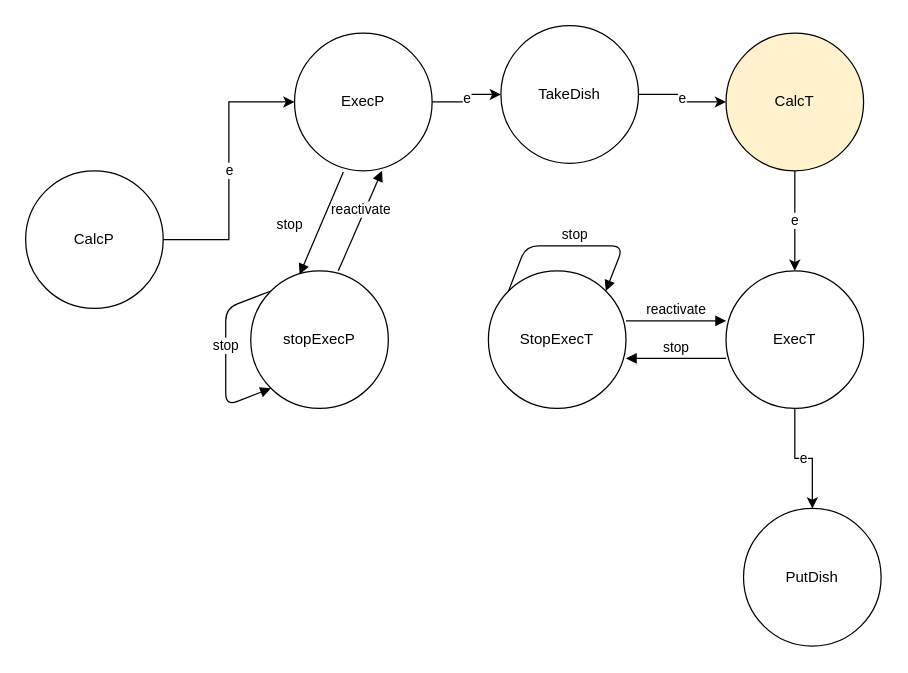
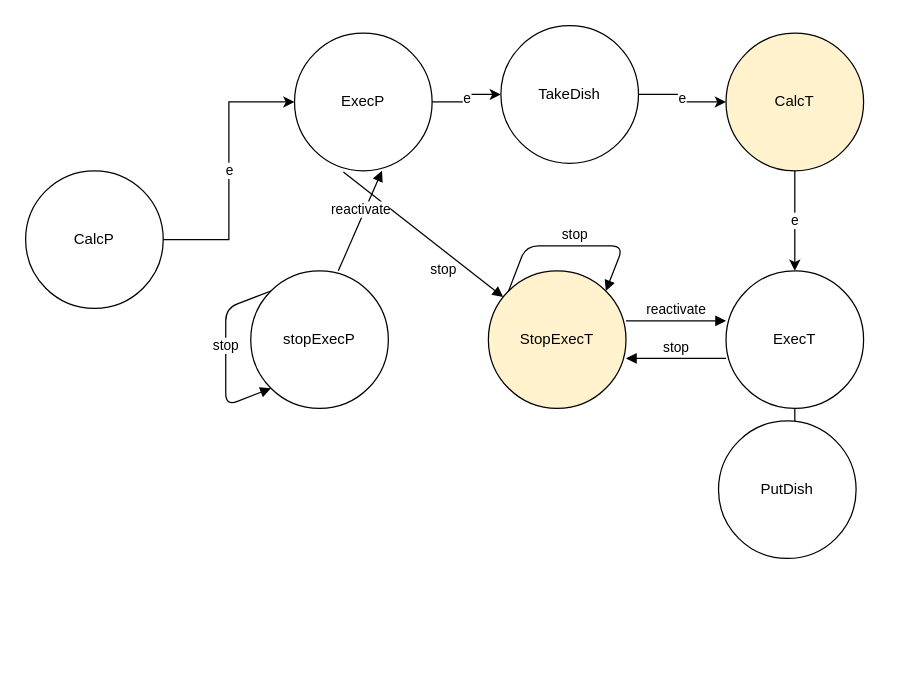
  <mxCell id="0" />
  <mxCell id="1" parent="0" />
  <mxCell id="2" value="e" style="edgeStyle=orthogonalEdgeStyle;rounded=0;orthogonalLoop=1;jettySize=auto;html=1;" edge="1" parent="1" source="3" target="5"><mxGeometry relative="1" as="geometry" /></mxCell>
  <mxCell id="3" value="CalcP" style="ellipse;whiteSpace=wrap;html=1;" vertex="1" parent="1"><mxGeometry x="20" y="136" width="110" height="110" as="geometry" /></mxCell>
  <mxCell id="4" value="e" style="edgeStyle=orthogonalEdgeStyle;rounded=0;orthogonalLoop=1;jettySize=auto;html=1;" edge="1" parent="1" source="5" target="7"><mxGeometry relative="1" as="geometry" /></mxCell>
  <mxCell id="5" value="ExecP" style="ellipse;whiteSpace=wrap;html=1;" vertex="1" parent="1"><mxGeometry x="235" y="26" width="110" height="110" as="geometry" /></mxCell>
  <mxCell id="6" value="e" style="edgeStyle=orthogonalEdgeStyle;rounded=0;orthogonalLoop=1;jettySize=auto;html=1;" edge="1" parent="1" source="7" target="9"><mxGeometry relative="1" as="geometry" /></mxCell>
  <mxCell id="7" value="TakeDish" style="ellipse;whiteSpace=wrap;html=1;" vertex="1" parent="1"><mxGeometry x="400" y="20" width="110" height="110" as="geometry" /></mxCell>
  <mxCell id="8" value="e" style="edgeStyle=orthogonalEdgeStyle;rounded=0;orthogonalLoop=1;jettySize=auto;html=1;" edge="1" parent="1" source="9" target="11"><mxGeometry relative="1" as="geometry" /></mxCell>
  <mxCell id="9" value="CalcT" style="ellipse;whiteSpace=wrap;html=1;fillColor=#fff2cc;" vertex="1" parent="1"><mxGeometry x="580" y="26" width="110" height="110" as="geometry" /></mxCell>
  <mxCell id="10" value="e" style="edgeStyle=orthogonalEdgeStyle;rounded=0;orthogonalLoop=1;jettySize=auto;html=1;" edge="1" parent="1" source="11" target="13"><mxGeometry relative="1" as="geometry" /></mxCell>
  <mxCell id="11" value="ExecT" style="ellipse;whiteSpace=wrap;html=1;" vertex="1" parent="1"><mxGeometry x="580" y="216" width="110" height="110" as="geometry" /></mxCell>
- <mxCell id="12" value="StopExecT" style="ellipse;whiteSpace=wrap;html=1;" vertex="1" parent="1"><mxGeometry x="390" y="216" width="110" height="110" as="geometry" /></mxCell>
- <mxCell id="13" value="PutDish" style="ellipse;whiteSpace=wrap;html=1;" vertex="1" parent="1"><mxGeometry x="594" y="406" width="110" height="110" as="geometry" /></mxCell>
+ <mxCell id="12" value="StopExecT" style="ellipse;whiteSpace=wrap;html=1;fillColor=#fff2cc;" vertex="1" parent="1"><mxGeometry x="390" y="216" width="110" height="110" as="geometry" /></mxCell>
+ <mxCell id="13" value="PutDish" style="ellipse;whiteSpace=wrap;html=1;" vertex="1" parent="1"><mxGeometry x="574" y="336" width="110" height="110" as="geometry" /></mxCell>
  <mxCell id="14" value="stopExecP" style="ellipse;whiteSpace=wrap;html=1;" vertex="1" parent="1"><mxGeometry x="200" y="216" width="110" height="110" as="geometry" /></mxCell>
  <mxCell id="15" value="reactivate" style="html=1;verticalAlign=bottom;endArrow=block;" edge="1" parent="1"><mxGeometry width="80" relative="1" as="geometry"><mxPoint x="500" y="256" as="sourcePoint" /><mxPoint x="580" y="256" as="targetPoint" /></mxGeometry></mxCell>
  <mxCell id="16" value="stop" style="html=1;verticalAlign=bottom;endArrow=none;startArrow=block;startFill=1;endFill=0;" edge="1" parent="1"><mxGeometry width="80" relative="1" as="geometry"><mxPoint x="500" y="286" as="sourcePoint" /><mxPoint x="580" y="286" as="targetPoint" /></mxGeometry></mxCell>
- <mxCell id="17" value="stop" style="html=1;verticalAlign=bottom;endArrow=block;exitX=0.355;exitY=1.009;exitDx=0;exitDy=0;exitPerimeter=0;entryX=0.355;entryY=0.027;entryDx=0;entryDy=0;entryPerimeter=0;" edge="1" parent="1" source="5" target="14"><mxGeometry x="0.44" y="-19" width="80" relative="1" as="geometry"><mxPoint x="140" y="216" as="sourcePoint" /><mxPoint x="220" y="216" as="targetPoint" /><mxPoint as="offset" /></mxGeometry></mxCell>
+ <mxCell id="17" value="stop" style="html=1;verticalAlign=bottom;endArrow=block;exitX=0.355;exitY=1.009;exitDx=0;exitDy=0;exitPerimeter=0;" edge="1" parent="1" source="5" target="12"><mxGeometry x="0.44" y="-19" width="80" relative="1" as="geometry"><mxPoint x="140" y="216" as="sourcePoint" /><mxPoint x="220" y="216" as="targetPoint" /><mxPoint as="offset" /></mxGeometry></mxCell>
  <mxCell id="18" value="reactivate" style="html=1;verticalAlign=bottom;endArrow=block;entryX=0.636;entryY=1;entryDx=0;entryDy=0;entryPerimeter=0;" edge="1" parent="1" target="5"><mxGeometry width="80" relative="1" as="geometry"><mxPoint x="270" y="216" as="sourcePoint" /><mxPoint x="350" y="216" as="targetPoint" /></mxGeometry></mxCell>
  <mxCell id="19" value="stop" style="html=1;verticalAlign=bottom;endArrow=block;exitX=0;exitY=0;exitDx=0;exitDy=0;entryX=0;entryY=1;entryDx=0;entryDy=0;" edge="1" parent="1" source="14" target="14"><mxGeometry width="80" relative="1" as="geometry"><mxPoint x="140" y="336" as="sourcePoint" /><mxPoint x="220" y="336" as="targetPoint" /><Array as="points"><mxPoint x="180" y="246" /><mxPoint x="180" y="324" /></Array></mxGeometry></mxCell>
  <mxCell id="20" value="stop" style="html=1;verticalAlign=bottom;endArrow=block;exitX=0;exitY=0;exitDx=0;exitDy=0;entryX=1;entryY=0;entryDx=0;entryDy=0;" edge="1" parent="1" source="12" target="12"><mxGeometry width="80" relative="1" as="geometry"><mxPoint x="430" y="246" as="sourcePoint" /><mxPoint x="490" y="246" as="targetPoint" /><Array as="points"><mxPoint x="420" y="196" /><mxPoint x="498" y="196" /></Array></mxGeometry></mxCell>
